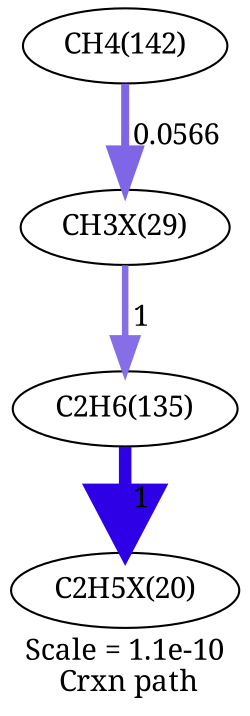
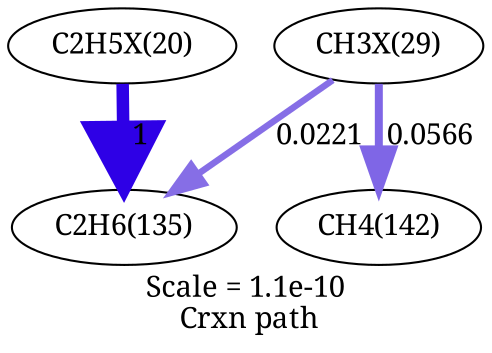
  digraph {
    fontname="Noto Serif"
    label="Scale = 1.1e-10\l Crxn path"
    node [fontname="Noto Serif"]
    edge [fontname="Noto Serif"]
    n1 [label="C2H5X(20)"]
    n2 [label="C2H6(135)"]
    n3 [label="CH3X(29)"]
    n4 [label="CH4(142)"]
-   n2 -> n1 [arrowsize=3 color="0.7, 1.5, 0.9" label=" 1" style="setlinewidth(6)"]
-   n3 -> n2 [arrowsize=1.56 color="0.7, 0.522, 0.9" label=" 1" style="setlinewidth(3.12)"]
-   n4 -> n3 [arrowsize=1.92 color="0.7, 0.557, 0.9" label=" 0.0566" style="setlinewidth(3.83)"]
+   n1 -> n2 [arrowsize=3 color="0.7, 1.5, 0.9" label=" 1" style="setlinewidth(6)"]
+   n3 -> n2 [arrowsize=1.56 color="0.7, 0.522, 0.9" label=" 0.0221" style="setlinewidth(3.12)"]
+   n3 -> n4 [arrowsize=1.92 color="0.7, 0.557, 0.9" label=" 0.0566" style="setlinewidth(3.83)"]
  }
